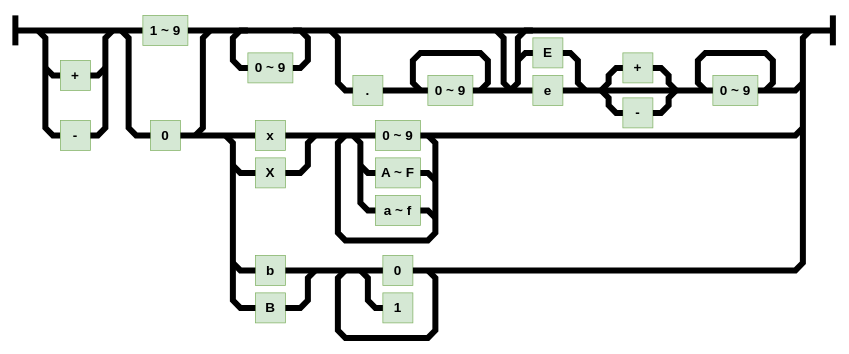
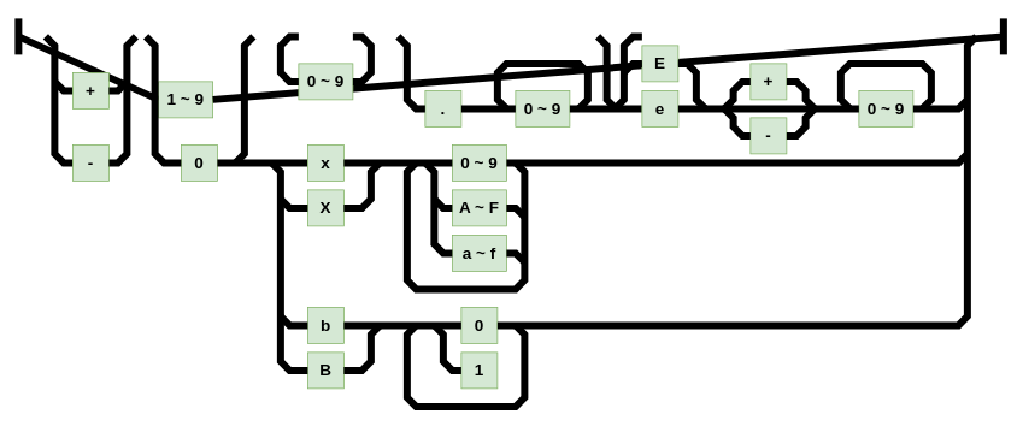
  <mxCell id="0" />
  <mxCell id="1" parent="0" />
  <mxCell id="2" value="" style="endArrow=none;html=1;rounded=0;strokeWidth=8;" edge="1" parent="1"><mxGeometry width="50" height="50" relative="1" as="geometry"><mxPoint x="20" y="60" as="sourcePoint" /><mxPoint x="20" y="20" as="targetPoint" /></mxGeometry></mxCell>
  <mxCell id="3" value="" style="endArrow=none;html=1;rounded=0;strokeWidth=8;" edge="1" parent="1"><mxGeometry width="50" height="50" relative="1" as="geometry"><mxPoint x="1110" y="60" as="sourcePoint" /><mxPoint x="1110" y="20" as="targetPoint" /></mxGeometry></mxCell>
  <mxCell id="4" value="" style="endArrow=none;html=1;rounded=0;strokeWidth=8;exitX=0;exitY=0.5;exitDx=0;exitDy=0;" edge="1" parent="1" source="5"><mxGeometry width="50" height="50" relative="1" as="geometry"><mxPoint x="220" y="40" as="sourcePoint" /><mxPoint x="20" y="40" as="targetPoint" /></mxGeometry></mxCell>
- <mxCell id="5" value="&lt;span style=&quot;font-size: 18px;&quot;&gt;&lt;b&gt;1 ~ 9&lt;/b&gt;&lt;/span&gt;" style="rounded=0;whiteSpace=wrap;html=1;fillColor=#d5e8d4;strokeColor=#82b366;" vertex="1" parent="1"><mxGeometry x="190" y="20" width="60" height="40" as="geometry" /></mxCell>
+ <mxCell id="5" value="&lt;span style=&quot;font-size: 18px;&quot;&gt;&lt;b&gt;1 ~ 9&lt;/b&gt;&lt;/span&gt;" style="rounded=0;whiteSpace=wrap;html=1;fillColor=#d5e8d4;strokeColor=#82b366;" vertex="1" parent="1"><mxGeometry x="175" y="90" width="60" height="40" as="geometry" /></mxCell>
  <mxCell id="6" value="" style="endArrow=none;html=1;rounded=0;strokeWidth=8;entryX=1;entryY=0.5;entryDx=0;entryDy=0;" edge="1" parent="1" target="5"><mxGeometry width="50" height="50" relative="1" as="geometry"><mxPoint x="1110" y="40" as="sourcePoint" /><mxPoint x="-45" y="130" as="targetPoint" /></mxGeometry></mxCell>
  <mxCell id="7" value="" style="endArrow=none;html=1;rounded=0;exitX=0;exitY=0.5;exitDx=0;exitDy=0;strokeWidth=8;" edge="1" parent="1" source="10"><mxGeometry width="50" height="50" relative="1" as="geometry"><mxPoint x="90" y="140" as="sourcePoint" /><mxPoint x="50" y="40" as="targetPoint" /><Array as="points"><mxPoint x="70" y="180" /><mxPoint x="60" y="170" /><mxPoint x="60" y="50" /></Array></mxGeometry></mxCell>
  <mxCell id="8" value="" style="endArrow=none;html=1;rounded=0;strokeWidth=8;exitX=0;exitY=0.5;exitDx=0;exitDy=0;" edge="1" parent="1" source="9"><mxGeometry width="50" height="50" relative="1" as="geometry"><mxPoint x="50" y="100" as="sourcePoint" /><mxPoint x="60" y="90" as="targetPoint" /><Array as="points"><mxPoint x="70" y="100" /></Array></mxGeometry></mxCell>
  <mxCell id="9" value="&lt;b&gt;&lt;font style=&quot;font-size: 18px;&quot;&gt;+&lt;/font&gt;&lt;/b&gt;" style="rounded=0;whiteSpace=wrap;html=1;fillColor=#d5e8d4;strokeColor=#82b366;" vertex="1" parent="1"><mxGeometry x="80" y="80" width="40" height="40" as="geometry" /></mxCell>
  <mxCell id="10" value="&lt;b&gt;&lt;font style=&quot;font-size: 18px;&quot;&gt;-&lt;/font&gt;&lt;/b&gt;" style="rounded=0;whiteSpace=wrap;html=1;fillColor=#d5e8d4;strokeColor=#82b366;" vertex="1" parent="1"><mxGeometry x="80" y="160" width="40" height="40" as="geometry" /></mxCell>
  <mxCell id="11" value="" style="endArrow=none;html=1;rounded=0;exitX=1;exitY=0.5;exitDx=0;exitDy=0;strokeWidth=8;" edge="1" parent="1" source="10"><mxGeometry width="50" height="50" relative="1" as="geometry"><mxPoint x="110" y="180" as="sourcePoint" /><mxPoint x="150" y="40" as="targetPoint" /><Array as="points"><mxPoint x="130" y="180" /><mxPoint x="140" y="170" /><mxPoint x="140" y="50" /></Array></mxGeometry></mxCell>
  <mxCell id="12" value="" style="endArrow=none;html=1;rounded=0;exitX=1;exitY=0.5;exitDx=0;exitDy=0;strokeWidth=8;" edge="1" parent="1" source="9"><mxGeometry width="50" height="50" relative="1" as="geometry"><mxPoint x="110" y="160" as="sourcePoint" /><mxPoint x="140" y="90" as="targetPoint" /><Array as="points"><mxPoint x="130" y="100" /></Array></mxGeometry></mxCell>
  <mxCell id="13" value="&lt;b&gt;&lt;font style=&quot;font-size: 18px;&quot;&gt;0&lt;/font&gt;&lt;/b&gt;" style="rounded=0;whiteSpace=wrap;html=1;fillColor=#d5e8d4;strokeColor=#82b366;" vertex="1" parent="1"><mxGeometry x="200" y="160" width="40" height="40" as="geometry" /></mxCell>
  <mxCell id="14" value="" style="endArrow=none;html=1;rounded=0;exitX=0;exitY=0.5;exitDx=0;exitDy=0;strokeWidth=8;" edge="1" parent="1" source="13"><mxGeometry width="50" height="50" relative="1" as="geometry"><mxPoint x="100" y="190" as="sourcePoint" /><mxPoint x="161" y="40" as="targetPoint" /><Array as="points"><mxPoint x="181" y="180" /><mxPoint x="171" y="170" /><mxPoint x="171" y="50" /></Array></mxGeometry></mxCell>
  <mxCell id="15" value="&lt;b&gt;&lt;font style=&quot;font-size: 18px;&quot;&gt;0 ~ 9&lt;/font&gt;&lt;/b&gt;" style="rounded=0;whiteSpace=wrap;html=1;fillColor=#d5e8d4;strokeColor=#82b366;" vertex="1" parent="1"><mxGeometry x="330" y="70" width="60" height="40" as="geometry" /></mxCell>
  <mxCell id="16" value="" style="endArrow=none;html=1;rounded=0;exitX=0;exitY=0.5;exitDx=0;exitDy=0;strokeWidth=8;" edge="1" parent="1" source="15"><mxGeometry width="50" height="50" relative="1" as="geometry"><mxPoint x="300" y="130" as="sourcePoint" /><mxPoint x="330" y="40" as="targetPoint" /><Array as="points"><mxPoint x="320" y="90" /><mxPoint x="310" y="80" /><mxPoint x="310" y="50" /><mxPoint x="320" y="40" /></Array></mxGeometry></mxCell>
  <mxCell id="17" value="" style="endArrow=none;html=1;rounded=0;exitX=1;exitY=0.5;exitDx=0;exitDy=0;strokeWidth=8;" edge="1" parent="1" source="15"><mxGeometry width="50" height="50" relative="1" as="geometry"><mxPoint x="410" y="120" as="sourcePoint" /><mxPoint x="390" y="40" as="targetPoint" /><Array as="points"><mxPoint x="400" y="90" /><mxPoint x="410" y="80" /><mxPoint x="410" y="50" /><mxPoint x="400" y="40" /></Array></mxGeometry></mxCell>
  <mxCell id="18" value="&lt;b&gt;&lt;font style=&quot;font-size: 18px;&quot;&gt;.&lt;/font&gt;&lt;/b&gt;" style="rounded=0;whiteSpace=wrap;html=1;fillColor=#d5e8d4;strokeColor=#82b366;" vertex="1" parent="1"><mxGeometry x="470" y="100" width="40" height="40" as="geometry" /></mxCell>
  <mxCell id="19" value="" style="endArrow=none;html=1;rounded=0;strokeWidth=8;exitX=0;exitY=0.5;exitDx=0;exitDy=0;" edge="1" parent="1" source="18"><mxGeometry width="50" height="50" relative="1" as="geometry"><mxPoint x="440" y="180" as="sourcePoint" /><mxPoint x="440" y="40" as="targetPoint" /><Array as="points"><mxPoint x="460" y="120" /><mxPoint x="450" y="110" /><mxPoint x="450" y="50" /></Array></mxGeometry></mxCell>
  <mxCell id="20" value="" style="endArrow=none;html=1;rounded=0;strokeWidth=8;" edge="1" parent="1"><mxGeometry width="50" height="50" relative="1" as="geometry"><mxPoint x="280" y="40" as="sourcePoint" /><mxPoint x="260" y="180" as="targetPoint" /><Array as="points"><mxPoint x="270" y="50" /><mxPoint x="270" y="170" /></Array></mxGeometry></mxCell>
  <mxCell id="21" value="" style="endArrow=none;html=1;rounded=0;strokeWidth=8;entryX=1;entryY=0.5;entryDx=0;entryDy=0;exitX=0;exitY=0.5;exitDx=0;exitDy=0;" edge="1" parent="1" source="22" target="13"><mxGeometry width="50" height="50" relative="1" as="geometry"><mxPoint x="300" y="180" as="sourcePoint" /><mxPoint x="290" y="200" as="targetPoint" /></mxGeometry></mxCell>
  <mxCell id="22" value="&lt;span style=&quot;font-size: 18px;&quot;&gt;&lt;b&gt;x&lt;/b&gt;&lt;/span&gt;" style="rounded=0;whiteSpace=wrap;html=1;fillColor=#d5e8d4;strokeColor=#82b366;" vertex="1" parent="1"><mxGeometry x="340" y="160" width="40" height="40" as="geometry" /></mxCell>
  <mxCell id="23" value="&lt;span style=&quot;font-size: 18px;&quot;&gt;&lt;b&gt;X&lt;/b&gt;&lt;/span&gt;" style="rounded=0;whiteSpace=wrap;html=1;fillColor=#d5e8d4;strokeColor=#82b366;" vertex="1" parent="1"><mxGeometry x="340" y="210" width="40" height="40" as="geometry" /></mxCell>
  <mxCell id="24" value="&lt;span style=&quot;font-size: 18px;&quot;&gt;&lt;b&gt;b&lt;/b&gt;&lt;/span&gt;" style="rounded=0;whiteSpace=wrap;html=1;fillColor=#d5e8d4;strokeColor=#82b366;" vertex="1" parent="1"><mxGeometry x="340" y="340" width="40" height="40" as="geometry" /></mxCell>
  <mxCell id="25" value="&lt;span style=&quot;font-size: 18px;&quot;&gt;&lt;b&gt;B&lt;/b&gt;&lt;/span&gt;" style="rounded=0;whiteSpace=wrap;html=1;fillColor=#d5e8d4;strokeColor=#82b366;" vertex="1" parent="1"><mxGeometry x="340" y="390" width="40" height="40" as="geometry" /></mxCell>
  <mxCell id="26" value="" style="endArrow=none;html=1;rounded=0;exitX=0;exitY=0.5;exitDx=0;exitDy=0;strokeWidth=8;" edge="1" parent="1" source="25"><mxGeometry width="50" height="50" relative="1" as="geometry"><mxPoint x="260" y="260" as="sourcePoint" /><mxPoint x="300" y="180" as="targetPoint" /><Array as="points"><mxPoint x="320" y="410" /><mxPoint x="310" y="400" /><mxPoint x="310" y="190" /></Array></mxGeometry></mxCell>
  <mxCell id="27" value="" style="endArrow=none;html=1;rounded=0;strokeWidth=8;exitX=0;exitY=0.5;exitDx=0;exitDy=0;" edge="1" parent="1" source="23"><mxGeometry width="50" height="50" relative="1" as="geometry"><mxPoint x="330" y="230" as="sourcePoint" /><mxPoint x="310" y="220" as="targetPoint" /><Array as="points"><mxPoint x="320" y="230" /></Array></mxGeometry></mxCell>
  <mxCell id="28" value="" style="endArrow=none;html=1;rounded=0;strokeWidth=8;exitX=0;exitY=0.5;exitDx=0;exitDy=0;" edge="1" parent="1" source="24"><mxGeometry width="50" height="50" relative="1" as="geometry"><mxPoint x="280" y="260" as="sourcePoint" /><mxPoint x="310" y="350" as="targetPoint" /><Array as="points"><mxPoint x="320" y="360" /></Array></mxGeometry></mxCell>
  <mxCell id="29" value="&lt;b&gt;&lt;font style=&quot;font-size: 18px;&quot;&gt;0 ~ 9&lt;/font&gt;&lt;/b&gt;" style="rounded=0;whiteSpace=wrap;html=1;fillColor=#d5e8d4;strokeColor=#82b366;" vertex="1" parent="1"><mxGeometry x="500" y="160" width="60" height="40" as="geometry" /></mxCell>
  <mxCell id="30" value="&lt;span style=&quot;font-size: 18px;&quot;&gt;&lt;b&gt;A ~ F&lt;/b&gt;&lt;/span&gt;" style="rounded=0;whiteSpace=wrap;html=1;fillColor=#d5e8d4;strokeColor=#82b366;" vertex="1" parent="1"><mxGeometry x="500" y="210" width="60" height="40" as="geometry" /></mxCell>
  <mxCell id="31" value="&lt;b&gt;&lt;font style=&quot;font-size: 18px;&quot;&gt;a ~ f&lt;/font&gt;&lt;/b&gt;" style="rounded=0;whiteSpace=wrap;html=1;fillColor=#d5e8d4;strokeColor=#82b366;" vertex="1" parent="1"><mxGeometry x="500" y="260" width="60" height="40" as="geometry" /></mxCell>
  <mxCell id="32" value="" style="endArrow=none;html=1;rounded=0;strokeWidth=8;entryX=1;entryY=0.5;entryDx=0;entryDy=0;exitX=0;exitY=0.5;exitDx=0;exitDy=0;" edge="1" parent="1" source="29" target="22"><mxGeometry width="50" height="50" relative="1" as="geometry"><mxPoint x="645" y="200" as="sourcePoint" /><mxPoint x="565" y="200" as="targetPoint" /></mxGeometry></mxCell>
  <mxCell id="33" value="" style="endArrow=none;html=1;rounded=0;exitX=0;exitY=0.5;exitDx=0;exitDy=0;strokeWidth=8;" edge="1" parent="1" source="31"><mxGeometry width="50" height="50" relative="1" as="geometry"><mxPoint x="470" y="280" as="sourcePoint" /><mxPoint x="470" y="180" as="targetPoint" /><Array as="points"><mxPoint x="490" y="280" /><mxPoint x="480" y="270" /><mxPoint x="480" y="190" /></Array></mxGeometry></mxCell>
  <mxCell id="34" value="" style="endArrow=none;html=1;rounded=0;exitX=0;exitY=0.5;exitDx=0;exitDy=0;strokeWidth=8;" edge="1" parent="1" source="30"><mxGeometry width="50" height="50" relative="1" as="geometry"><mxPoint x="530" y="230" as="sourcePoint" /><mxPoint x="480" y="220" as="targetPoint" /><Array as="points"><mxPoint x="490" y="230" /></Array></mxGeometry></mxCell>
  <mxCell id="35" value="" style="endArrow=none;html=1;rounded=0;entryX=1;entryY=0.5;entryDx=0;entryDy=0;strokeWidth=8;" edge="1" parent="1" target="29"><mxGeometry width="50" height="50" relative="1" as="geometry"><mxPoint x="1070" y="170" as="sourcePoint" /><mxPoint x="560" y="220" as="targetPoint" /><Array as="points"><mxPoint x="1060" y="180" /></Array></mxGeometry></mxCell>
  <mxCell id="36" value="" style="endArrow=none;html=1;rounded=0;strokeWidth=8;" edge="1" parent="1"><mxGeometry width="50" height="50" relative="1" as="geometry"><mxPoint x="460" y="180" as="sourcePoint" /><mxPoint x="570" y="180" as="targetPoint" /><Array as="points"><mxPoint x="450" y="190" /><mxPoint x="450" y="310" /><mxPoint x="460" y="320" /><mxPoint x="570" y="320" /><mxPoint x="580" y="310" /><mxPoint x="580" y="190" /></Array></mxGeometry></mxCell>
  <mxCell id="37" value="" style="endArrow=none;html=1;rounded=0;entryX=1;entryY=0.5;entryDx=0;entryDy=0;strokeWidth=8;" edge="1" parent="1" target="30"><mxGeometry width="50" height="50" relative="1" as="geometry"><mxPoint x="580" y="240" as="sourcePoint" /><mxPoint x="620" y="220" as="targetPoint" /><Array as="points"><mxPoint x="570" y="230" /></Array></mxGeometry></mxCell>
  <mxCell id="38" value="" style="endArrow=none;html=1;rounded=0;entryX=1;entryY=0.5;entryDx=0;entryDy=0;strokeWidth=8;" edge="1" parent="1" target="31"><mxGeometry width="50" height="50" relative="1" as="geometry"><mxPoint x="580" y="290" as="sourcePoint" /><mxPoint x="620" y="220" as="targetPoint" /><Array as="points"><mxPoint x="570" y="280" /></Array></mxGeometry></mxCell>
  <mxCell id="39" value="&lt;b&gt;&lt;font style=&quot;font-size: 18px;&quot;&gt;0&lt;/font&gt;&lt;/b&gt;" style="rounded=0;whiteSpace=wrap;html=1;fillColor=#d5e8d4;strokeColor=#82b366;" vertex="1" parent="1"><mxGeometry x="510" y="340" width="40" height="40" as="geometry" /></mxCell>
  <mxCell id="40" value="&lt;b&gt;&lt;font style=&quot;font-size: 18px;&quot;&gt;1&lt;/font&gt;&lt;/b&gt;" style="rounded=0;whiteSpace=wrap;html=1;fillColor=#d5e8d4;strokeColor=#82b366;" vertex="1" parent="1"><mxGeometry x="510" y="390" width="40" height="40" as="geometry" /></mxCell>
  <mxCell id="41" value="" style="endArrow=none;html=1;rounded=0;strokeWidth=8;entryX=1;entryY=0.5;entryDx=0;entryDy=0;exitX=0;exitY=0.5;exitDx=0;exitDy=0;" edge="1" parent="1" source="39" target="24"><mxGeometry width="50" height="50" relative="1" as="geometry"><mxPoint x="480" y="190" as="sourcePoint" /><mxPoint x="380" y="190" as="targetPoint" /></mxGeometry></mxCell>
  <mxCell id="42" value="" style="endArrow=none;html=1;rounded=0;exitX=0;exitY=0.5;exitDx=0;exitDy=0;strokeWidth=8;" edge="1" parent="1" source="40"><mxGeometry width="50" height="50" relative="1" as="geometry"><mxPoint x="480" y="520" as="sourcePoint" /><mxPoint x="480" y="360" as="targetPoint" /><Array as="points"><mxPoint x="500" y="410" /><mxPoint x="490" y="400" /><mxPoint x="490" y="370" /></Array></mxGeometry></mxCell>
  <mxCell id="43" value="" style="endArrow=none;html=1;rounded=0;strokeWidth=8;" edge="1" parent="1"><mxGeometry width="50" height="50" relative="1" as="geometry"><mxPoint x="460" y="360" as="sourcePoint" /><mxPoint x="570" y="360" as="targetPoint" /><Array as="points"><mxPoint x="450" y="370" /><mxPoint x="450" y="440" /><mxPoint x="460" y="450" /><mxPoint x="570" y="450" /><mxPoint x="580" y="440" /><mxPoint x="580" y="370" /></Array></mxGeometry></mxCell>
  <mxCell id="44" value="" style="endArrow=none;html=1;rounded=0;entryX=1;entryY=0.5;entryDx=0;entryDy=0;strokeWidth=8;" edge="1" parent="1" target="39"><mxGeometry width="50" height="50" relative="1" as="geometry"><mxPoint x="1080" y="40" as="sourcePoint" /><mxPoint x="530" y="359.76" as="targetPoint" /><Array as="points"><mxPoint x="1070" y="50" /><mxPoint x="1070" y="350" /><mxPoint x="1060" y="360" /></Array></mxGeometry></mxCell>
  <mxCell id="45" value="" style="endArrow=none;html=1;rounded=0;entryX=1;entryY=0.5;entryDx=0;entryDy=0;strokeWidth=8;" edge="1" parent="1" target="23"><mxGeometry width="50" height="50" relative="1" as="geometry"><mxPoint x="420" y="180" as="sourcePoint" /><mxPoint x="470" y="280" as="targetPoint" /><Array as="points"><mxPoint x="410" y="190" /><mxPoint x="410" y="220" /><mxPoint x="400" y="230" /><mxPoint x="380" y="230" /></Array></mxGeometry></mxCell>
  <mxCell id="46" value="" style="endArrow=none;html=1;rounded=0;entryX=1;entryY=0.5;entryDx=0;entryDy=0;strokeWidth=8;" edge="1" parent="1" target="25"><mxGeometry width="50" height="50" relative="1" as="geometry"><mxPoint x="420" y="360" as="sourcePoint" /><mxPoint x="370" y="410" as="targetPoint" /><Array as="points"><mxPoint x="410" y="370" /><mxPoint x="410" y="400" /><mxPoint x="400" y="410" /><mxPoint x="380" y="410" /></Array></mxGeometry></mxCell>
  <mxCell id="47" value="&lt;b&gt;&lt;font style=&quot;font-size: 18px;&quot;&gt;0 ~ 9&lt;/font&gt;&lt;/b&gt;" style="rounded=0;whiteSpace=wrap;html=1;fillColor=#d5e8d4;strokeColor=#82b366;" vertex="1" parent="1"><mxGeometry x="570" y="100" width="60" height="40" as="geometry" /></mxCell>
  <mxCell id="48" value="" style="endArrow=none;html=1;rounded=0;entryX=1;entryY=0.5;entryDx=0;entryDy=0;strokeWidth=8;exitX=0;exitY=0.5;exitDx=0;exitDy=0;" edge="1" parent="1" source="47" target="18"><mxGeometry width="50" height="50" relative="1" as="geometry"><mxPoint x="670" y="190" as="sourcePoint" /><mxPoint x="540" y="190" as="targetPoint" /></mxGeometry></mxCell>
  <mxCell id="49" value="" style="endArrow=none;html=1;rounded=0;entryX=1;entryY=0.5;entryDx=0;entryDy=0;strokeWidth=8;exitX=0;exitY=0.5;exitDx=0;exitDy=0;" edge="1" parent="1" source="51" target="47"><mxGeometry width="50" height="50" relative="1" as="geometry"><mxPoint x="690" y="120" as="sourcePoint" /><mxPoint x="720" y="140" as="targetPoint" /></mxGeometry></mxCell>
  <mxCell id="50" value="" style="endArrow=none;html=1;rounded=0;strokeWidth=8;" edge="1" parent="1"><mxGeometry width="50" height="50" relative="1" as="geometry"><mxPoint x="640" y="120" as="sourcePoint" /><mxPoint x="560" y="120" as="targetPoint" /><Array as="points"><mxPoint x="650" y="110" /><mxPoint x="650" y="80" /><mxPoint x="640" y="70" /><mxPoint x="560" y="70" /><mxPoint x="550" y="80" /><mxPoint x="550" y="110" /></Array></mxGeometry></mxCell>
  <mxCell id="51" value="&lt;b&gt;&lt;font style=&quot;font-size: 18px;&quot;&gt;e&lt;/font&gt;&lt;/b&gt;" style="rounded=0;whiteSpace=wrap;html=1;fillColor=#d5e8d4;strokeColor=#82b366;" vertex="1" parent="1"><mxGeometry x="710" y="100" width="40" height="40" as="geometry" /></mxCell>
  <mxCell id="52" value="&lt;b&gt;&lt;font style=&quot;font-size: 18px;&quot;&gt;E&lt;/font&gt;&lt;/b&gt;" style="rounded=0;whiteSpace=wrap;html=1;fillColor=#d5e8d4;strokeColor=#82b366;" vertex="1" parent="1"><mxGeometry x="710" y="50" width="40" height="40" as="geometry" /></mxCell>
  <mxCell id="53" value="" style="endArrow=none;html=1;rounded=0;strokeWidth=8;" edge="1" parent="1"><mxGeometry width="50" height="50" relative="1" as="geometry"><mxPoint x="710" y="40" as="sourcePoint" /><mxPoint x="680" y="120" as="targetPoint" /><Array as="points"><mxPoint x="700" y="40" /><mxPoint x="690" y="50" /><mxPoint x="690" y="110" /></Array></mxGeometry></mxCell>
  <mxCell id="54" value="" style="endArrow=none;html=1;rounded=0;entryX=0;entryY=0.5;entryDx=0;entryDy=0;strokeWidth=8;" edge="1" parent="1" target="52"><mxGeometry width="50" height="50" relative="1" as="geometry"><mxPoint x="690" y="80" as="sourcePoint" /><mxPoint x="780" y="70" as="targetPoint" /><Array as="points"><mxPoint x="700" y="70" /></Array></mxGeometry></mxCell>
  <mxCell id="55" value="&lt;b&gt;&lt;font style=&quot;font-size: 18px;&quot;&gt;+&lt;/font&gt;&lt;/b&gt;" style="rounded=0;whiteSpace=wrap;html=1;fillColor=#d5e8d4;strokeColor=#82b366;" vertex="1" parent="1"><mxGeometry x="830" y="70" width="40" height="40" as="geometry" /></mxCell>
  <mxCell id="56" value="&lt;b&gt;&lt;font style=&quot;font-size: 18px;&quot;&gt;-&lt;/font&gt;&lt;/b&gt;" style="rounded=0;whiteSpace=wrap;html=1;fillColor=#d5e8d4;strokeColor=#82b366;" vertex="1" parent="1"><mxGeometry x="830" y="130" width="40" height="40" as="geometry" /></mxCell>
  <mxCell id="57" value="&lt;b&gt;&lt;font style=&quot;font-size: 18px;&quot;&gt;0 ~ 9&lt;/font&gt;&lt;/b&gt;" style="rounded=0;whiteSpace=wrap;html=1;fillColor=#d5e8d4;strokeColor=#82b366;" vertex="1" parent="1"><mxGeometry x="950" y="100" width="60" height="40" as="geometry" /></mxCell>
  <mxCell id="58" value="" style="endArrow=none;html=1;rounded=0;strokeWidth=8;" edge="1" parent="1"><mxGeometry width="50" height="50" relative="1" as="geometry"><mxPoint x="1020" y="120" as="sourcePoint" /><mxPoint x="940" y="120" as="targetPoint" /><Array as="points"><mxPoint x="1030" y="110" /><mxPoint x="1030" y="80" /><mxPoint x="1020" y="70" /><mxPoint x="940" y="70" /><mxPoint x="930" y="80" /><mxPoint x="930" y="110" /></Array></mxGeometry></mxCell>
  <mxCell id="59" value="" style="endArrow=none;html=1;rounded=0;entryX=1;entryY=0.5;entryDx=0;entryDy=0;strokeWidth=8;" edge="1" parent="1" target="52"><mxGeometry width="50" height="50" relative="1" as="geometry"><mxPoint x="780" y="120" as="sourcePoint" /><mxPoint x="750" y="70" as="targetPoint" /><Array as="points"><mxPoint x="770" y="110" /><mxPoint x="770" y="80" /><mxPoint x="760" y="70" /></Array></mxGeometry></mxCell>
  <mxCell id="60" value="" style="endArrow=none;html=1;rounded=0;strokeWidth=8;exitX=1;exitY=0.5;exitDx=0;exitDy=0;" edge="1" parent="1" source="57"><mxGeometry width="50" height="50" relative="1" as="geometry"><mxPoint x="960" y="130" as="sourcePoint" /><mxPoint x="1070" y="110" as="targetPoint" /><Array as="points"><mxPoint x="1060" y="120" /></Array></mxGeometry></mxCell>
  <mxCell id="61" value="" style="endArrow=none;html=1;rounded=0;strokeWidth=8;" edge="1" parent="1"><mxGeometry width="50" height="50" relative="1" as="geometry"><mxPoint x="681" y="120" as="sourcePoint" /><mxPoint x="661" y="40" as="targetPoint" /><Array as="points"><mxPoint x="671" y="110" /><mxPoint x="671" y="50" /></Array></mxGeometry></mxCell>
  <mxCell id="62" value="" style="endArrow=none;html=1;rounded=0;entryX=0;entryY=0.5;entryDx=0;entryDy=0;exitX=1;exitY=0.5;exitDx=0;exitDy=0;strokeWidth=8;" edge="1" parent="1" source="51" target="57"><mxGeometry width="50" height="50" relative="1" as="geometry"><mxPoint x="831" y="210" as="sourcePoint" /><mxPoint x="881" y="160" as="targetPoint" /></mxGeometry></mxCell>
  <mxCell id="63" value="" style="endArrow=none;html=1;rounded=0;entryX=0;entryY=0.5;entryDx=0;entryDy=0;strokeWidth=8;" edge="1" parent="1" target="55"><mxGeometry width="50" height="50" relative="1" as="geometry"><mxPoint x="801" y="120" as="sourcePoint" /><mxPoint x="891" y="120" as="targetPoint" /><Array as="points"><mxPoint x="811" y="110" /><mxPoint x="811" y="100" /><mxPoint x="821" y="90" /></Array></mxGeometry></mxCell>
  <mxCell id="64" value="" style="endArrow=none;html=1;rounded=0;exitX=0;exitY=0.5;exitDx=0;exitDy=0;strokeWidth=8;" edge="1" parent="1" source="56"><mxGeometry width="50" height="50" relative="1" as="geometry"><mxPoint x="841" y="160" as="sourcePoint" /><mxPoint x="801" y="120" as="targetPoint" /><Array as="points"><mxPoint x="821" y="150" /><mxPoint x="811" y="140" /><mxPoint x="811" y="130" /></Array></mxGeometry></mxCell>
  <mxCell id="65" value="" style="endArrow=none;html=1;rounded=0;exitX=1;exitY=0.5;exitDx=0;exitDy=0;strokeWidth=8;" edge="1" parent="1" source="56"><mxGeometry width="50" height="50" relative="1" as="geometry"><mxPoint x="871" y="170" as="sourcePoint" /><mxPoint x="901" y="120" as="targetPoint" /><Array as="points"><mxPoint x="881" y="150" /><mxPoint x="891" y="140" /><mxPoint x="891" y="130" /></Array></mxGeometry></mxCell>
  <mxCell id="66" value="" style="endArrow=none;html=1;rounded=0;entryX=1;entryY=0.5;entryDx=0;entryDy=0;strokeWidth=8;" edge="1" parent="1" target="55"><mxGeometry width="50" height="50" relative="1" as="geometry"><mxPoint x="901" y="120" as="sourcePoint" /><mxPoint x="921" y="100" as="targetPoint" /><Array as="points"><mxPoint x="891" y="110" /><mxPoint x="891" y="100" /><mxPoint x="881" y="90" /></Array></mxGeometry></mxCell>
